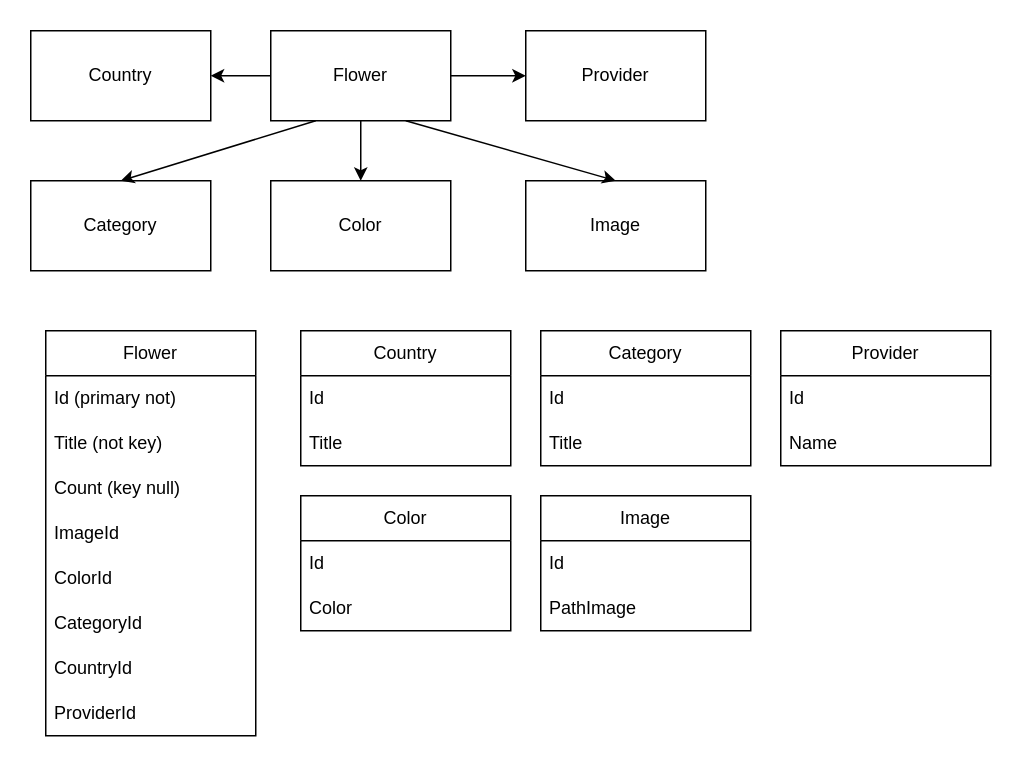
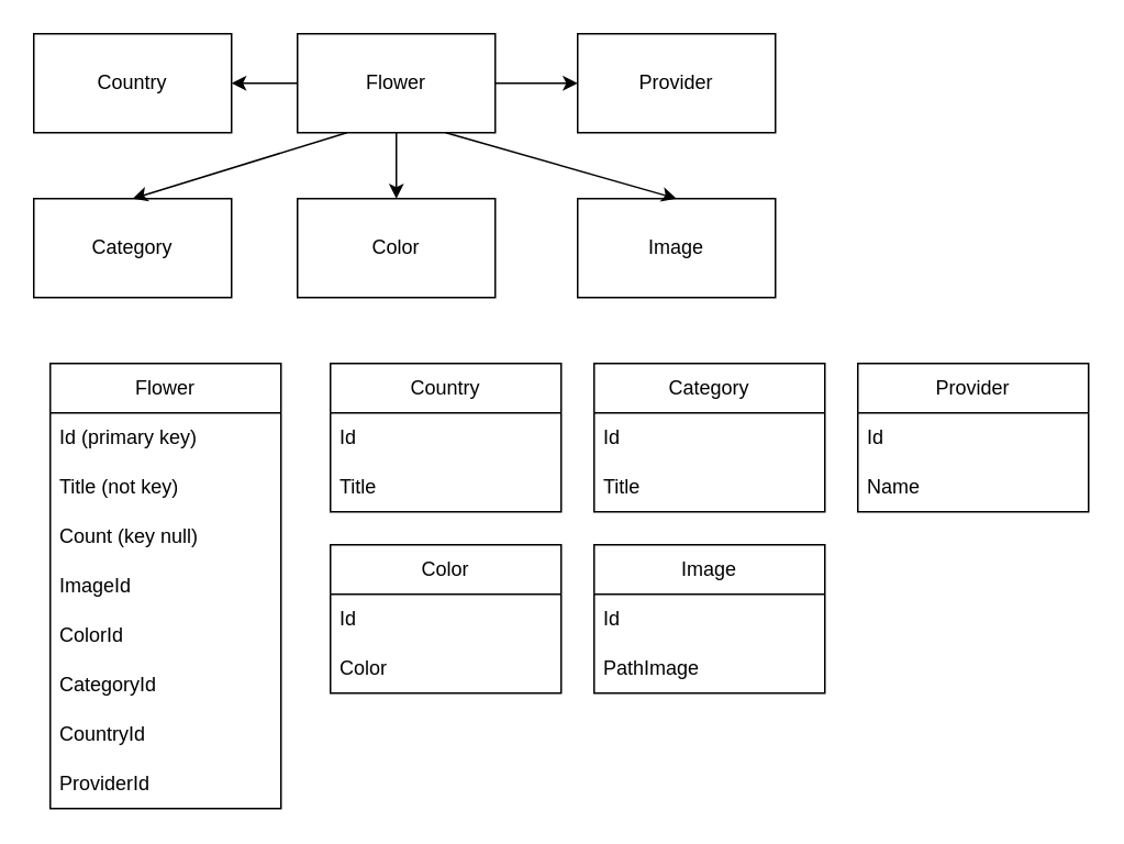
  <mxCell id="0" />
  <mxCell id="1" parent="0" />
  <mxCell id="2" value="Flower" style="rounded=0;whiteSpace=wrap;html=1;" parent="1" vertex="1"><mxGeometry x="180" y="20" width="120" height="60" as="geometry" /></mxCell>
  <mxCell id="3" value="Category" style="rounded=0;whiteSpace=wrap;html=1;" parent="1" vertex="1"><mxGeometry x="20" y="120" width="120" height="60" as="geometry" /></mxCell>
  <mxCell id="4" value="" style="endArrow=classic;html=1;rounded=0;exitX=0.25;exitY=1;exitDx=0;exitDy=0;entryX=0.5;entryY=0;entryDx=0;entryDy=0;" parent="1" source="2" target="3" edge="1"><mxGeometry width="50" height="50" relative="1" as="geometry"><mxPoint x="540" y="220" as="sourcePoint" /><mxPoint x="590" y="170" as="targetPoint" /></mxGeometry></mxCell>
  <mxCell id="5" value="Provider" style="rounded=0;whiteSpace=wrap;html=1;" parent="1" vertex="1"><mxGeometry x="350" y="20" width="120" height="60" as="geometry" /></mxCell>
  <mxCell id="6" value="" style="endArrow=classic;html=1;rounded=0;entryX=0;entryY=0.5;entryDx=0;entryDy=0;" parent="1" source="2" target="5" edge="1"><mxGeometry width="50" height="50" relative="1" as="geometry"><mxPoint x="540" y="120" as="sourcePoint" /><mxPoint x="590" y="70" as="targetPoint" /></mxGeometry></mxCell>
  <mxCell id="7" value="Country" style="rounded=0;whiteSpace=wrap;html=1;" parent="1" vertex="1"><mxGeometry x="20" y="20" width="120" height="60" as="geometry" /></mxCell>
  <mxCell id="8" value="" style="endArrow=classic;html=1;rounded=0;" parent="1" edge="1"><mxGeometry width="50" height="50" relative="1" as="geometry"><mxPoint x="180" y="50" as="sourcePoint" /><mxPoint x="140" y="50" as="targetPoint" /></mxGeometry></mxCell>
  <mxCell id="9" value="Flower" style="swimlane;fontStyle=0;childLayout=stackLayout;horizontal=1;startSize=30;horizontalStack=0;resizeParent=1;resizeParentMax=0;resizeLast=0;collapsible=1;marginBottom=0;whiteSpace=wrap;html=1;" parent="1" vertex="1"><mxGeometry x="30" y="220" width="140" height="270" as="geometry" /></mxCell>
- <mxCell id="10" value="Id (primary not)" style="text;strokeColor=none;fillColor=none;align=left;verticalAlign=middle;spacingLeft=4;spacingRight=4;overflow=hidden;points=[[0,0.5],[1,0.5]];portConstraint=eastwest;rotatable=0;whiteSpace=wrap;html=1;" parent="9" vertex="1"><mxGeometry y="30" width="140" height="30" as="geometry" /></mxCell>
+ <mxCell id="10" value="Id (primary key)" style="text;strokeColor=none;fillColor=none;align=left;verticalAlign=middle;spacingLeft=4;spacingRight=4;overflow=hidden;points=[[0,0.5],[1,0.5]];portConstraint=eastwest;rotatable=0;whiteSpace=wrap;html=1;" parent="9" vertex="1"><mxGeometry y="30" width="140" height="30" as="geometry" /></mxCell>
  <mxCell id="11" value="Title (not key)" style="text;strokeColor=none;fillColor=none;align=left;verticalAlign=middle;spacingLeft=4;spacingRight=4;overflow=hidden;points=[[0,0.5],[1,0.5]];portConstraint=eastwest;rotatable=0;whiteSpace=wrap;html=1;" parent="9" vertex="1"><mxGeometry y="60" width="140" height="30" as="geometry" /></mxCell>
  <mxCell id="12" value="Count (key null)" style="text;strokeColor=none;fillColor=none;align=left;verticalAlign=middle;spacingLeft=4;spacingRight=4;overflow=hidden;points=[[0,0.5],[1,0.5]];portConstraint=eastwest;rotatable=0;whiteSpace=wrap;html=1;" parent="9" vertex="1"><mxGeometry y="90" width="140" height="30" as="geometry" /></mxCell>
  <mxCell id="13" value="ImageId" style="text;strokeColor=none;fillColor=none;align=left;verticalAlign=middle;spacingLeft=4;spacingRight=4;overflow=hidden;points=[[0,0.5],[1,0.5]];portConstraint=eastwest;rotatable=0;whiteSpace=wrap;html=1;" parent="9" vertex="1"><mxGeometry y="120" width="140" height="30" as="geometry" /></mxCell>
  <mxCell id="14" value="ColorId" style="text;strokeColor=none;fillColor=none;align=left;verticalAlign=middle;spacingLeft=4;spacingRight=4;overflow=hidden;points=[[0,0.5],[1,0.5]];portConstraint=eastwest;rotatable=0;whiteSpace=wrap;html=1;" parent="9" vertex="1"><mxGeometry y="150" width="140" height="30" as="geometry" /></mxCell>
  <mxCell id="15" value="CategoryId" style="text;strokeColor=none;fillColor=none;align=left;verticalAlign=middle;spacingLeft=4;spacingRight=4;overflow=hidden;points=[[0,0.5],[1,0.5]];portConstraint=eastwest;rotatable=0;whiteSpace=wrap;html=1;" parent="9" vertex="1"><mxGeometry y="180" width="140" height="30" as="geometry" /></mxCell>
  <mxCell id="16" value="CountryId" style="text;strokeColor=none;fillColor=none;align=left;verticalAlign=middle;spacingLeft=4;spacingRight=4;overflow=hidden;points=[[0,0.5],[1,0.5]];portConstraint=eastwest;rotatable=0;whiteSpace=wrap;html=1;" parent="9" vertex="1"><mxGeometry y="210" width="140" height="30" as="geometry" /></mxCell>
  <mxCell id="17" value="ProviderId" style="text;strokeColor=none;fillColor=none;align=left;verticalAlign=middle;spacingLeft=4;spacingRight=4;overflow=hidden;points=[[0,0.5],[1,0.5]];portConstraint=eastwest;rotatable=0;whiteSpace=wrap;html=1;" parent="9" vertex="1"><mxGeometry y="240" width="140" height="30" as="geometry" /></mxCell>
  <mxCell id="18" value="Country" style="swimlane;fontStyle=0;childLayout=stackLayout;horizontal=1;startSize=30;horizontalStack=0;resizeParent=1;resizeParentMax=0;resizeLast=0;collapsible=1;marginBottom=0;whiteSpace=wrap;html=1;" parent="1" vertex="1"><mxGeometry x="200" y="220" width="140" height="90" as="geometry" /></mxCell>
  <mxCell id="19" value="Id" style="text;strokeColor=none;fillColor=none;align=left;verticalAlign=middle;spacingLeft=4;spacingRight=4;overflow=hidden;points=[[0,0.5],[1,0.5]];portConstraint=eastwest;rotatable=0;whiteSpace=wrap;html=1;" parent="18" vertex="1"><mxGeometry y="30" width="140" height="30" as="geometry" /></mxCell>
  <mxCell id="20" value="Title" style="text;strokeColor=none;fillColor=none;align=left;verticalAlign=middle;spacingLeft=4;spacingRight=4;overflow=hidden;points=[[0,0.5],[1,0.5]];portConstraint=eastwest;rotatable=0;whiteSpace=wrap;html=1;" parent="18" vertex="1"><mxGeometry y="60" width="140" height="30" as="geometry" /></mxCell>
  <mxCell id="21" value="Category" style="swimlane;fontStyle=0;childLayout=stackLayout;horizontal=1;startSize=30;horizontalStack=0;resizeParent=1;resizeParentMax=0;resizeLast=0;collapsible=1;marginBottom=0;whiteSpace=wrap;html=1;" parent="1" vertex="1"><mxGeometry x="360" y="220" width="140" height="90" as="geometry" /></mxCell>
  <mxCell id="22" value="Id" style="text;strokeColor=none;fillColor=none;align=left;verticalAlign=middle;spacingLeft=4;spacingRight=4;overflow=hidden;points=[[0,0.5],[1,0.5]];portConstraint=eastwest;rotatable=0;whiteSpace=wrap;html=1;" parent="21" vertex="1"><mxGeometry y="30" width="140" height="30" as="geometry" /></mxCell>
  <mxCell id="23" value="Title" style="text;strokeColor=none;fillColor=none;align=left;verticalAlign=middle;spacingLeft=4;spacingRight=4;overflow=hidden;points=[[0,0.5],[1,0.5]];portConstraint=eastwest;rotatable=0;whiteSpace=wrap;html=1;" parent="21" vertex="1"><mxGeometry y="60" width="140" height="30" as="geometry" /></mxCell>
  <mxCell id="24" value="Provider" style="swimlane;fontStyle=0;childLayout=stackLayout;horizontal=1;startSize=30;horizontalStack=0;resizeParent=1;resizeParentMax=0;resizeLast=0;collapsible=1;marginBottom=0;whiteSpace=wrap;html=1;" parent="1" vertex="1"><mxGeometry x="520" y="220" width="140" height="90" as="geometry" /></mxCell>
  <mxCell id="25" value="Id" style="text;strokeColor=none;fillColor=none;align=left;verticalAlign=middle;spacingLeft=4;spacingRight=4;overflow=hidden;points=[[0,0.5],[1,0.5]];portConstraint=eastwest;rotatable=0;whiteSpace=wrap;html=1;" parent="24" vertex="1"><mxGeometry y="30" width="140" height="30" as="geometry" /></mxCell>
  <mxCell id="26" value="Name" style="text;strokeColor=none;fillColor=none;align=left;verticalAlign=middle;spacingLeft=4;spacingRight=4;overflow=hidden;points=[[0,0.5],[1,0.5]];portConstraint=eastwest;rotatable=0;whiteSpace=wrap;html=1;" parent="24" vertex="1"><mxGeometry y="60" width="140" height="30" as="geometry" /></mxCell>
  <mxCell id="27" value="Color" style="rounded=0;whiteSpace=wrap;html=1;" parent="1" vertex="1"><mxGeometry x="180" y="120" width="120" height="60" as="geometry" /></mxCell>
  <mxCell id="28" value="" style="endArrow=classic;html=1;rounded=0;exitX=0.5;exitY=1;exitDx=0;exitDy=0;entryX=0.5;entryY=0;entryDx=0;entryDy=0;" parent="1" source="2" target="27" edge="1"><mxGeometry width="50" height="50" relative="1" as="geometry"><mxPoint x="340" y="210" as="sourcePoint" /><mxPoint x="390" y="160" as="targetPoint" /></mxGeometry></mxCell>
  <mxCell id="29" value="Color" style="swimlane;fontStyle=0;childLayout=stackLayout;horizontal=1;startSize=30;horizontalStack=0;resizeParent=1;resizeParentMax=0;resizeLast=0;collapsible=1;marginBottom=0;whiteSpace=wrap;html=1;" parent="1" vertex="1"><mxGeometry x="200" y="330" width="140" height="90" as="geometry" /></mxCell>
  <mxCell id="30" value="Id" style="text;strokeColor=none;fillColor=none;align=left;verticalAlign=middle;spacingLeft=4;spacingRight=4;overflow=hidden;points=[[0,0.5],[1,0.5]];portConstraint=eastwest;rotatable=0;whiteSpace=wrap;html=1;" parent="29" vertex="1"><mxGeometry y="30" width="140" height="30" as="geometry" /></mxCell>
  <mxCell id="31" value="Color" style="text;strokeColor=none;fillColor=none;align=left;verticalAlign=middle;spacingLeft=4;spacingRight=4;overflow=hidden;points=[[0,0.5],[1,0.5]];portConstraint=eastwest;rotatable=0;whiteSpace=wrap;html=1;" parent="29" vertex="1"><mxGeometry y="60" width="140" height="30" as="geometry" /></mxCell>
  <mxCell id="32" value="Image" style="swimlane;fontStyle=0;childLayout=stackLayout;horizontal=1;startSize=30;horizontalStack=0;resizeParent=1;resizeParentMax=0;resizeLast=0;collapsible=1;marginBottom=0;whiteSpace=wrap;html=1;" vertex="1" parent="1"><mxGeometry x="360" y="330" width="140" height="90" as="geometry" /></mxCell>
  <mxCell id="33" value="Id" style="text;strokeColor=none;fillColor=none;align=left;verticalAlign=middle;spacingLeft=4;spacingRight=4;overflow=hidden;points=[[0,0.5],[1,0.5]];portConstraint=eastwest;rotatable=0;whiteSpace=wrap;html=1;" vertex="1" parent="32"><mxGeometry y="30" width="140" height="30" as="geometry" /></mxCell>
  <mxCell id="34" value="PathImage" style="text;strokeColor=none;fillColor=none;align=left;verticalAlign=middle;spacingLeft=4;spacingRight=4;overflow=hidden;points=[[0,0.5],[1,0.5]];portConstraint=eastwest;rotatable=0;whiteSpace=wrap;html=1;" vertex="1" parent="32"><mxGeometry y="60" width="140" height="30" as="geometry" /></mxCell>
  <mxCell id="35" value="Image" style="rounded=0;whiteSpace=wrap;html=1;" vertex="1" parent="1"><mxGeometry x="350" y="120" width="120" height="60" as="geometry" /></mxCell>
  <mxCell id="36" value="" style="endArrow=classic;html=1;rounded=0;exitX=0.75;exitY=1;exitDx=0;exitDy=0;entryX=0.5;entryY=0;entryDx=0;entryDy=0;" edge="1" parent="1" source="2" target="35"><mxGeometry width="50" height="50" relative="1" as="geometry"><mxPoint x="350" y="340" as="sourcePoint" /><mxPoint x="400" y="290" as="targetPoint" /></mxGeometry></mxCell>
